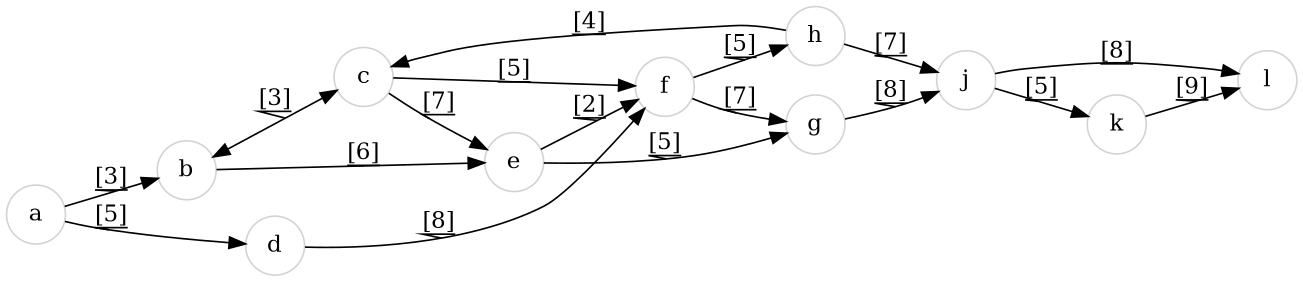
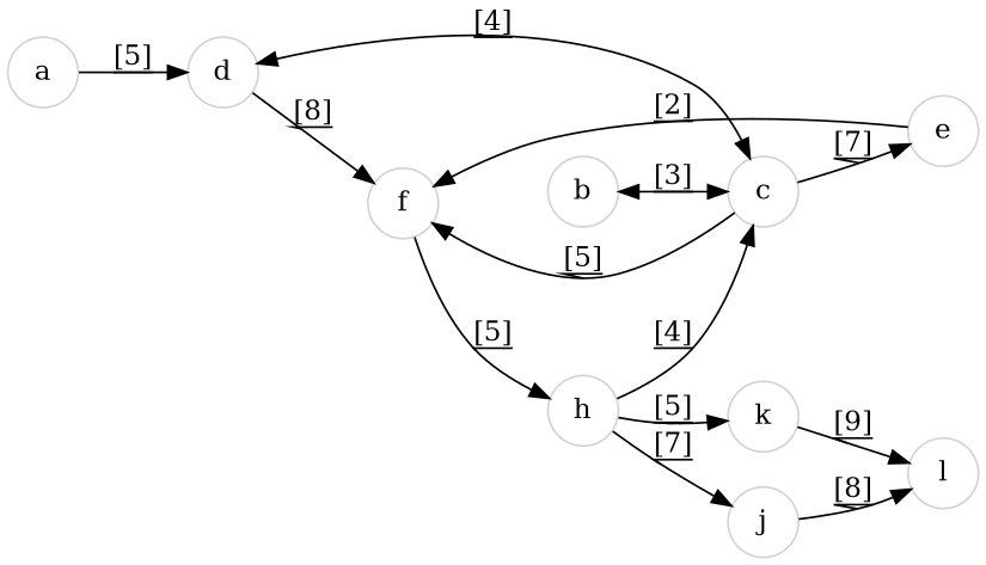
  digraph {
    rankdir=LR
    node [color=lightgrey filled=true shape=circle]
    edge [decorate=true]
    a
    b
    d
    c
    e
    f
-   g
    h
    j
    k
    l
-   a -> b [label="[3]"]
    a -> d [label="[5]"]
    b -> c [dir=both label="[3]"]
-   b -> e [label="[6]"]
    d -> f [label="[8]"]
+   c -> d [dir=both label="[4]"]
    c -> e [label="[7]"]
    c -> f [label="[5]"]
    e -> f [label="[2]"]
-   e -> g [label="[5]"]
-   f -> g [label="[7]"]
    f -> h [label="[5]"]
-   g -> j [label="[8]"]
    h -> c [label="[4]"]
    h -> j [label="[7]"]
-   j -> k [label="[5]"]
+   h -> k [label="[5]"]
    j -> l [label="[8]"]
    k -> l [label="[9]"]
  }
